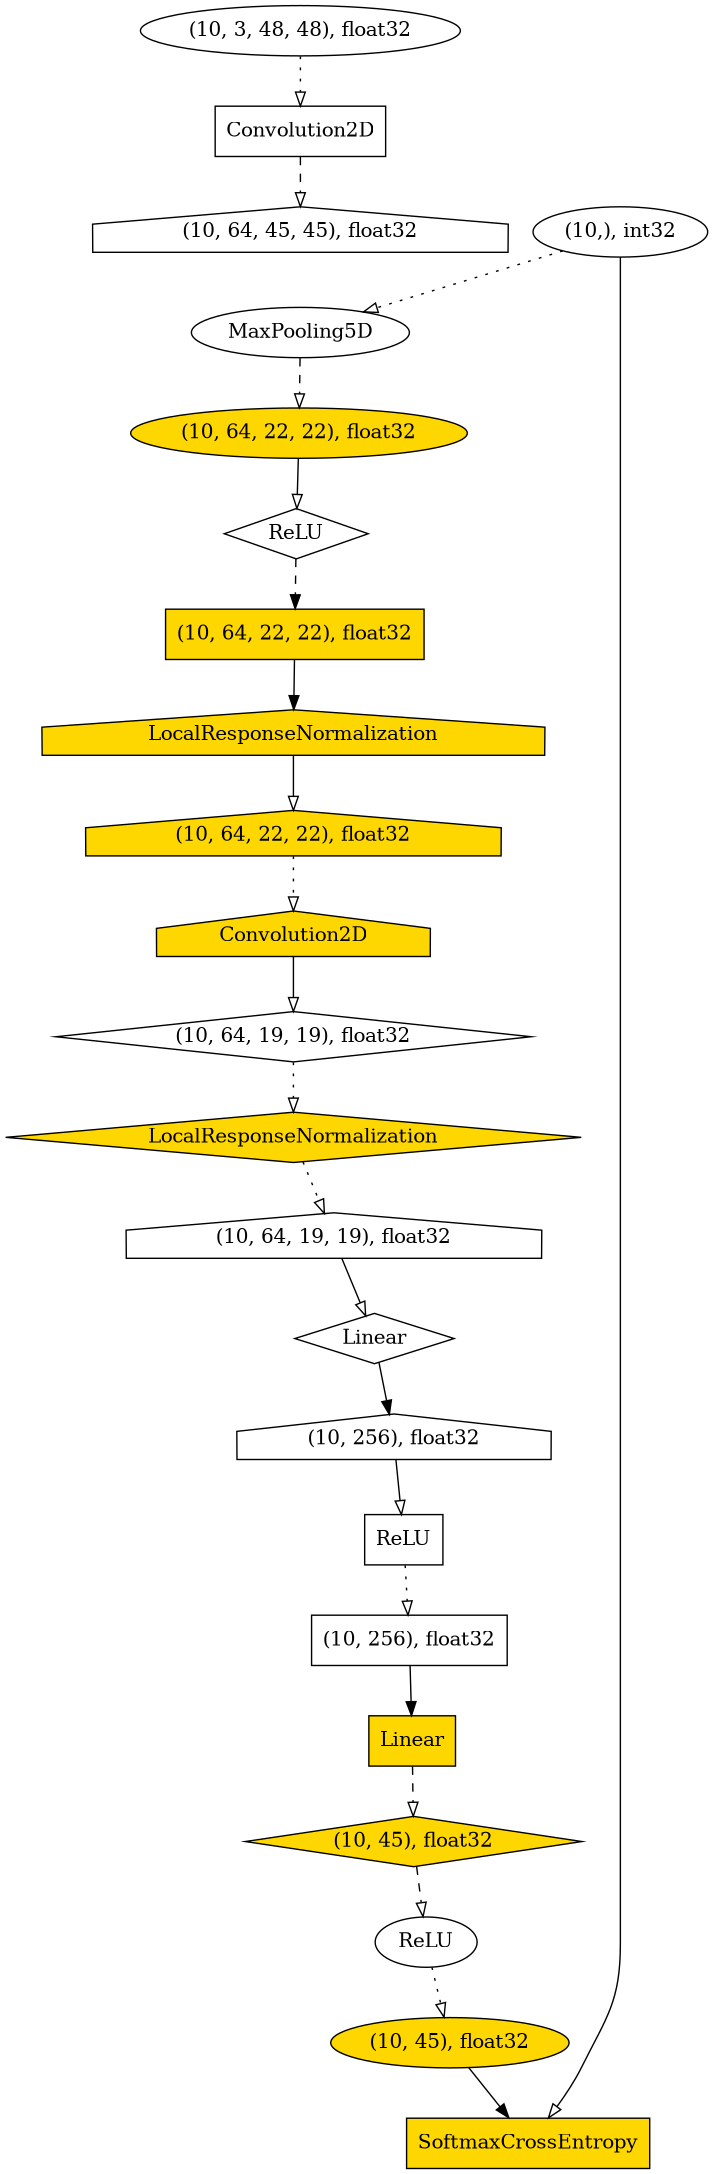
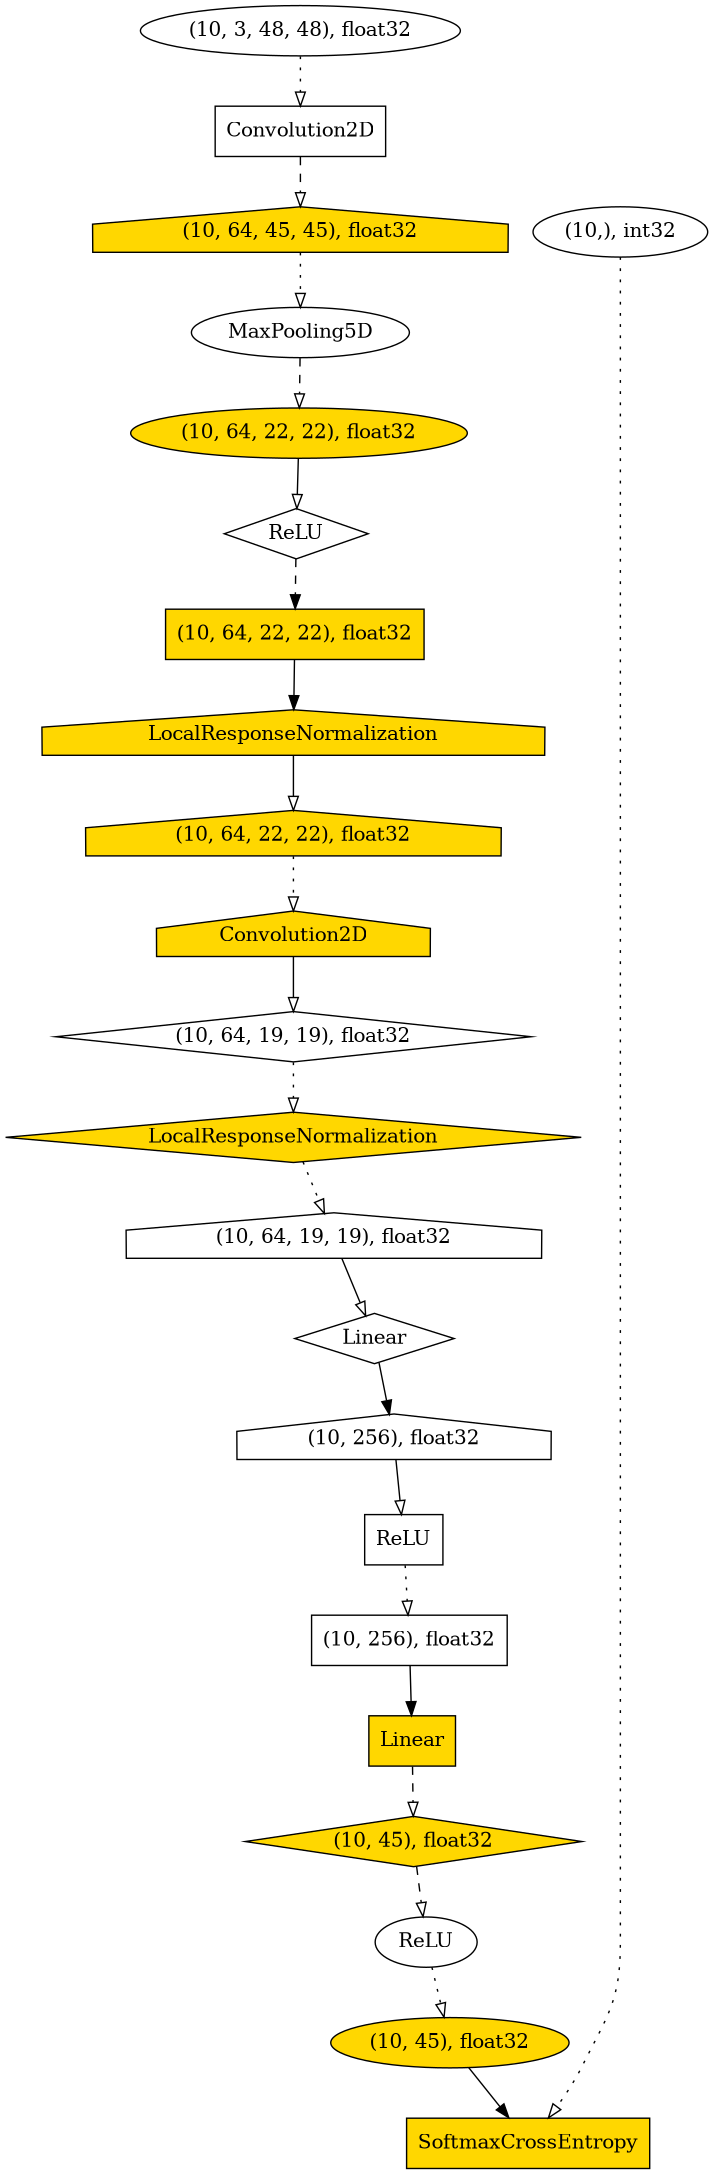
  digraph {
    node [fillcolor=white shape=ellipse style=filled]
    edge [arrowhead=onormal style=solid]
    n1 [label=MaxPooling5D]
    n2 [fillcolor=gold label="(10, 64, 22, 22), float32"]
    n3 [label=ReLU shape=diamond]
    n4 [fillcolor=gold label=Linear shape=box]
    n5 [fillcolor=gold label="(10, 45), float32" shape=diamond]
    n6 [label=ReLU]
    n7 [label="(10, 256), float32" shape=box]
    n8 [fillcolor=gold label=LocalResponseNormalization shape=diamond]
    n9 [label="(10, 64, 19, 19), float32" shape=house]
    n10 [label=Linear shape=diamond]
    n11 [label="(10, 64, 19, 19), float32" shape=diamond]
    n12 [fillcolor=gold label="(10, 64, 22, 22), float32" shape=box]
    n13 [fillcolor=gold label=LocalResponseNormalization shape=house]
    n14 [fillcolor=gold label="(10, 45), float32"]
    n15 [label="(10, 3, 48, 48), float32"]
    n16 [label=Convolution2D shape=box]
-   n17 [label="(10, 64, 45, 45), float32" shape=house]
+   n17 [fillcolor=gold label="(10, 64, 45, 45), float32" shape=house]
    n18 [fillcolor=gold label=SoftmaxCrossEntropy shape=box]
    n19 [label="(10, 256), float32" shape=house]
    n20 [label=ReLU shape=box]
    n21 [label="(10,), int32"]
    n22 [fillcolor=gold label="(10, 64, 22, 22), float32" shape=house]
    n23 [fillcolor=gold label=Convolution2D shape=house]
    n1 -> n2 [style=dashed]
    n2 -> n3
    n3 -> n12 [arrowhead=normal style=dashed]
    n4 -> n5 [style=dashed]
    n5 -> n6 [style=dashed]
    n6 -> n14 [style=dotted]
    n7 -> n4 [arrowhead=normal]
    n8 -> n9 [style=dotted]
    n9 -> n10
    n10 -> n19 [arrowhead=normal]
    n11 -> n8 [style=dotted]
    n12 -> n13 [arrowhead=normal]
    n13 -> n22
    n14 -> n18 [arrowhead=normal]
    n15 -> n16 [style=dotted]
    n16 -> n17 [style=dashed]
-   n21 -> n1 [style=dotted]
+   n17 -> n1 [style=dotted]
    n19 -> n20
    n20 -> n7 [style=dotted]
-   n21 -> n18
+   n21 -> n18 [style=dotted]
    n22 -> n23 [style=dotted]
    n23 -> n11
  }
